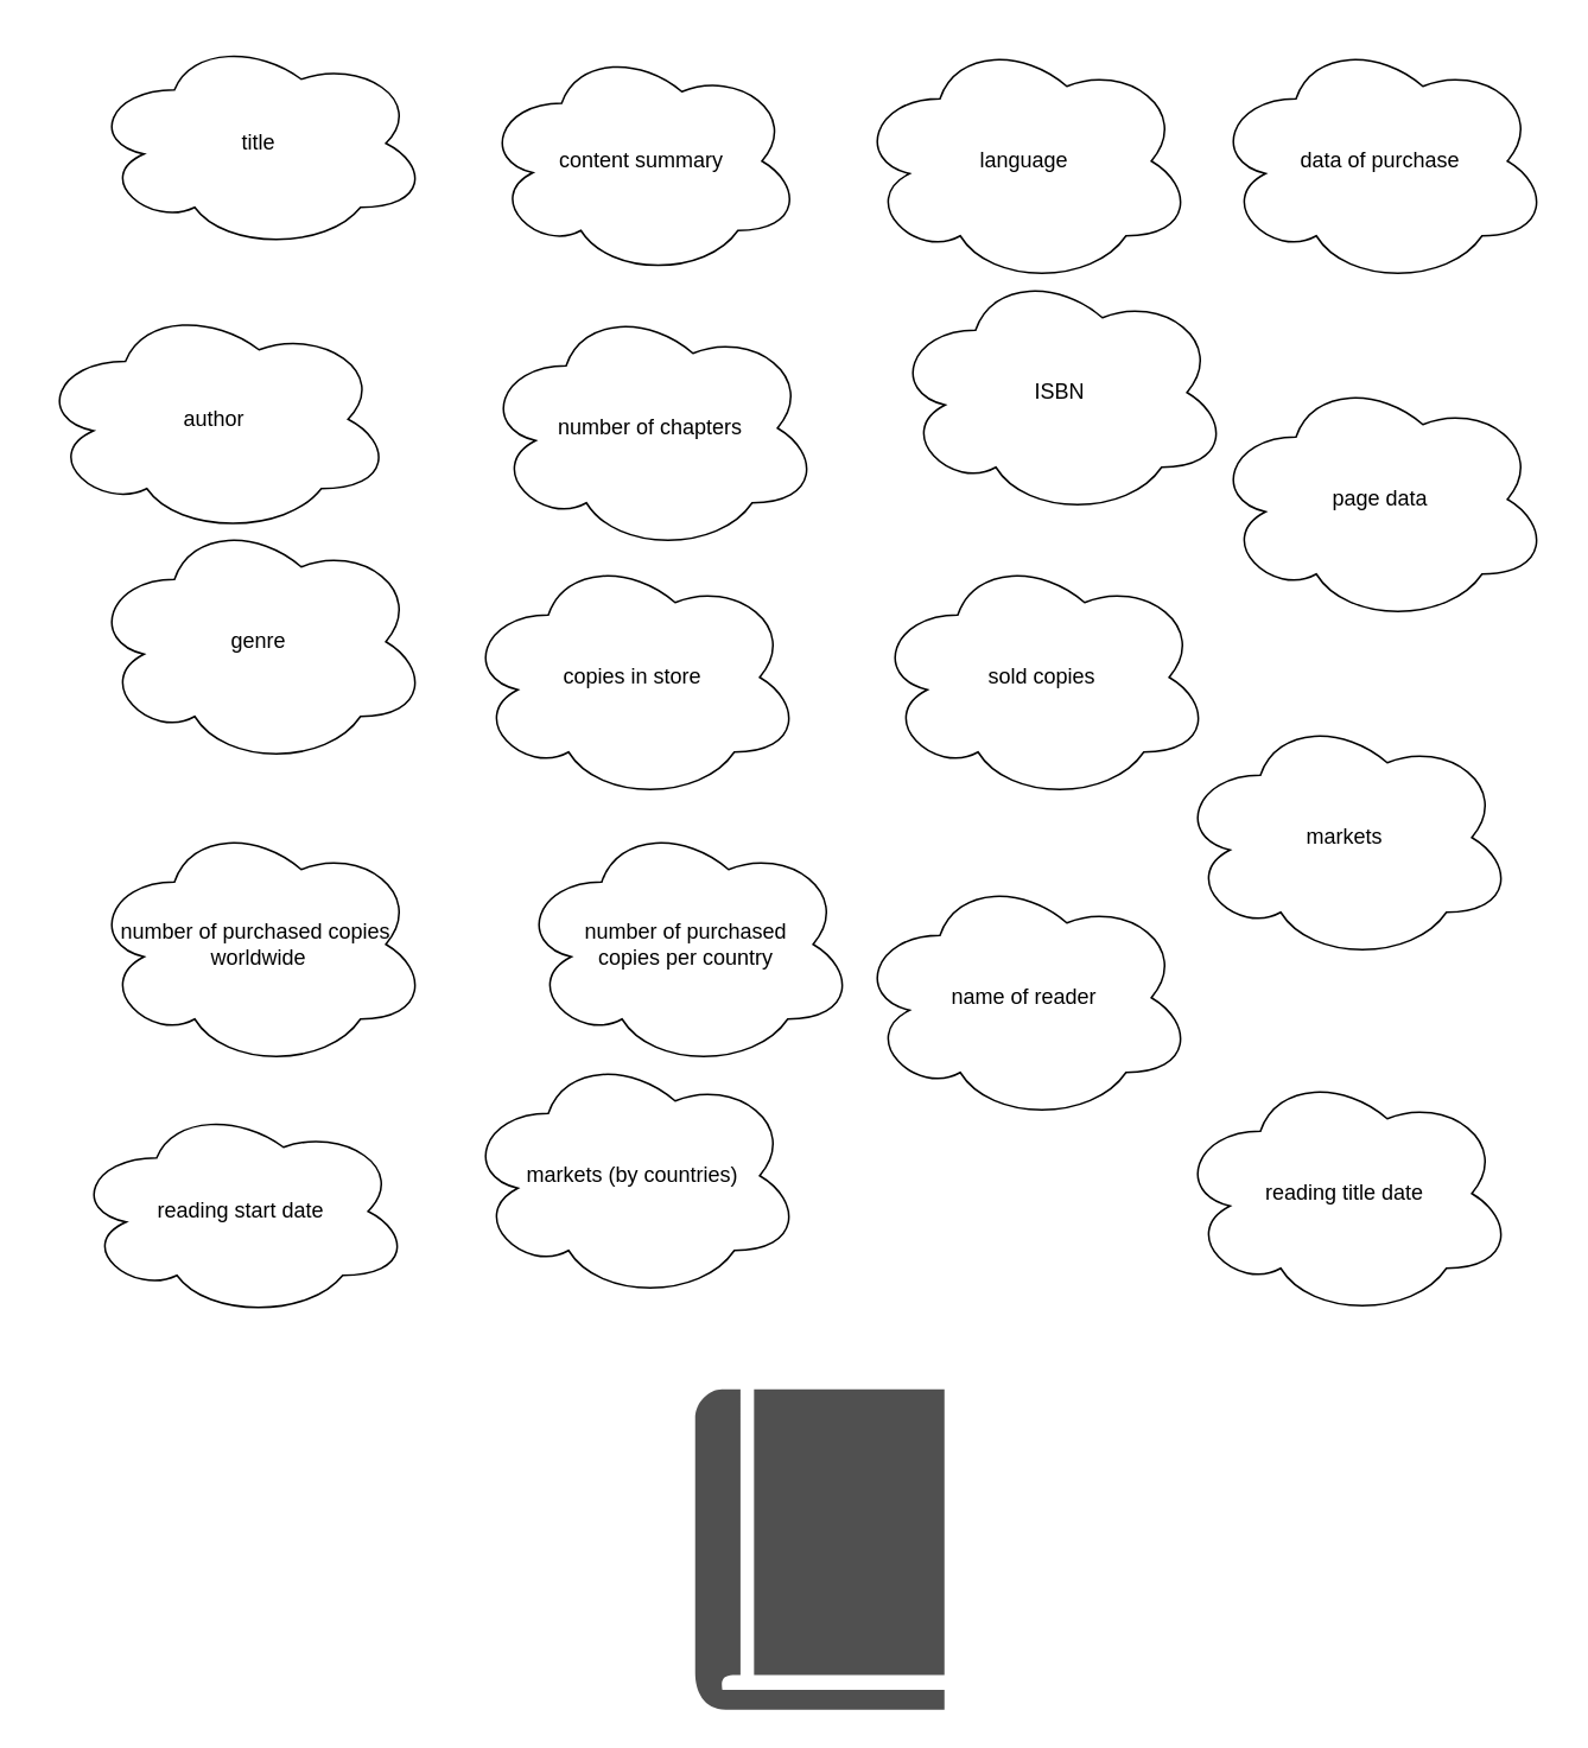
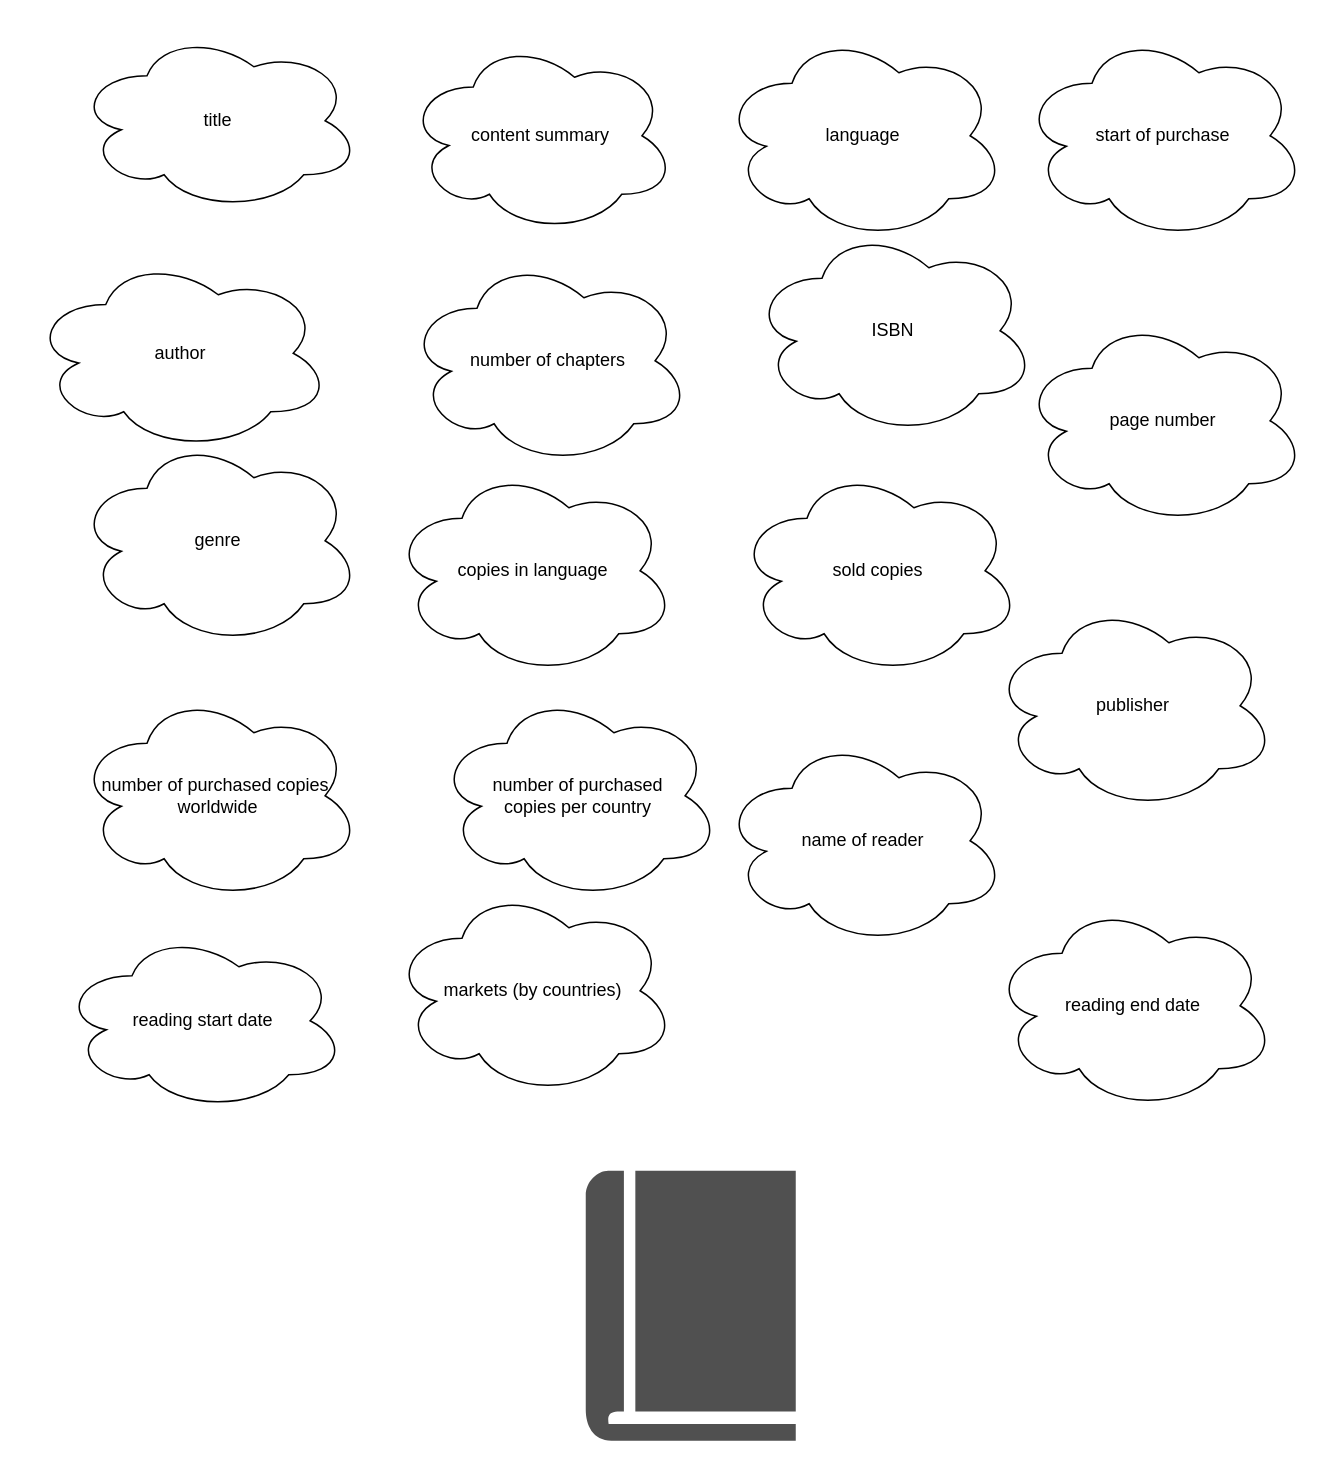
  <mxCell id="0" />
  <mxCell id="1" parent="0" />
  <mxCell id="2" value="" style="pointerEvents=1;shadow=0;dashed=0;html=1;strokeColor=none;fillColor=#505050;labelPosition=center;verticalLabelPosition=bottom;verticalAlign=top;outlineConnect=0;align=center;shape=mxgraph.office.concepts.book_journal;" parent="1" vertex="1"><mxGeometry x="390" y="780" width="140" height="180" as="geometry" /></mxCell>
  <mxCell id="3" value="author" style="ellipse;shape=cloud;whiteSpace=wrap;html=1;" parent="1" vertex="1"><mxGeometry y="170" width="200" height="130" as="geometry" x="20" /></mxCell>
  <mxCell id="4" value="content summary" style="ellipse;shape=cloud;whiteSpace=wrap;html=1;" parent="1" vertex="1"><mxGeometry x="270" y="25" width="180" height="130" as="geometry" /></mxCell>
  <mxCell id="5" value="title" style="ellipse;shape=cloud;whiteSpace=wrap;html=1;" parent="1" vertex="1"><mxGeometry x="50" y="20" width="190" height="120" as="geometry" /></mxCell>
  <mxCell id="6" value="language" style="ellipse;shape=cloud;whiteSpace=wrap;html=1;" parent="1" vertex="1"><mxGeometry x="480" y="20" width="190" height="140" as="geometry" /></mxCell>
- <mxCell id="7" value="data of purchase" style="ellipse;shape=cloud;whiteSpace=wrap;html=1;" parent="1" vertex="1"><mxGeometry x="680" y="20" width="190" height="140" as="geometry" /></mxCell>
- <mxCell id="8" value="page data" style="ellipse;shape=cloud;whiteSpace=wrap;html=1;" parent="1" vertex="1"><mxGeometry x="680" y="210" width="190" height="140" as="geometry" /></mxCell>
+ <mxCell id="7" value="start of purchase" style="ellipse;shape=cloud;whiteSpace=wrap;html=1;" parent="1" vertex="1"><mxGeometry x="680" y="20" width="190" height="140" as="geometry" /></mxCell>
+ <mxCell id="8" value="page number" style="ellipse;shape=cloud;whiteSpace=wrap;html=1;" parent="1" vertex="1"><mxGeometry x="680" y="210" width="190" height="140" as="geometry" /></mxCell>
  <mxCell id="9" value="reading start date" style="ellipse;shape=cloud;whiteSpace=wrap;html=1;" parent="1" vertex="1"><mxGeometry x="40" y="620" width="190" height="120" as="geometry" /></mxCell>
  <mxCell id="10" value="ISBN" style="ellipse;shape=cloud;whiteSpace=wrap;html=1;" parent="1" vertex="1"><mxGeometry x="500" y="150" width="190" height="140" as="geometry" /></mxCell>
- <mxCell id="11" value="reading title date" style="ellipse;shape=cloud;whiteSpace=wrap;html=1;" parent="1" vertex="1"><mxGeometry x="660" y="600" width="190" height="140" as="geometry" /></mxCell>
- <mxCell id="12" value="markets" style="ellipse;shape=cloud;whiteSpace=wrap;html=1;" parent="1" vertex="1"><mxGeometry x="660" y="400" width="190" height="140" as="geometry" /></mxCell>
+ <mxCell id="11" value="reading end date" style="ellipse;shape=cloud;whiteSpace=wrap;html=1;" parent="1" vertex="1"><mxGeometry x="660" y="600" width="190" height="140" as="geometry" /></mxCell>
+ <mxCell id="12" value="publisher" style="ellipse;shape=cloud;whiteSpace=wrap;html=1;" parent="1" vertex="1"><mxGeometry x="660" y="400" width="190" height="140" as="geometry" /></mxCell>
  <mxCell id="13" value="genre" style="ellipse;shape=cloud;whiteSpace=wrap;html=1;" parent="1" vertex="1"><mxGeometry x="50" y="290" width="190" height="140" as="geometry" /></mxCell>
  <mxCell id="14" value="number of chapters" style="ellipse;shape=cloud;whiteSpace=wrap;html=1;" parent="1" vertex="1"><mxGeometry x="270" y="170" width="190" height="140" as="geometry" /></mxCell>
- <mxCell id="15" value="copies in store" style="ellipse;shape=cloud;whiteSpace=wrap;html=1;" parent="1" vertex="1"><mxGeometry x="260" y="310" width="190" height="140" as="geometry" /></mxCell>
+ <mxCell id="15" value="copies in language" style="ellipse;shape=cloud;whiteSpace=wrap;html=1;" parent="1" vertex="1"><mxGeometry x="260" y="310" width="190" height="140" as="geometry" /></mxCell>
  <mxCell id="16" value="sold copies" style="ellipse;shape=cloud;whiteSpace=wrap;html=1;" parent="1" vertex="1"><mxGeometry x="490" y="310" width="190" height="140" as="geometry" /></mxCell>
  <mxCell id="17" value="number of purchased copies&amp;nbsp;&lt;br&gt;worldwide" style="ellipse;shape=cloud;whiteSpace=wrap;html=1;" vertex="1" parent="1"><mxGeometry x="50" y="460" width="190" height="140" as="geometry" /></mxCell>
  <mxCell id="18" value="number of purchased&lt;br&gt;copies per country" style="ellipse;shape=cloud;whiteSpace=wrap;html=1;" vertex="1" parent="1"><mxGeometry x="290" y="460" width="190" height="140" as="geometry" /></mxCell>
  <mxCell id="19" value="name of reader" style="ellipse;shape=cloud;whiteSpace=wrap;html=1;" vertex="1" parent="1"><mxGeometry x="480" y="490" width="190" height="140" as="geometry" /></mxCell>
  <mxCell id="20" value="markets (by countries)" style="ellipse;shape=cloud;whiteSpace=wrap;html=1;" vertex="1" parent="1"><mxGeometry x="260" y="590" width="190" height="140" as="geometry" /></mxCell>
